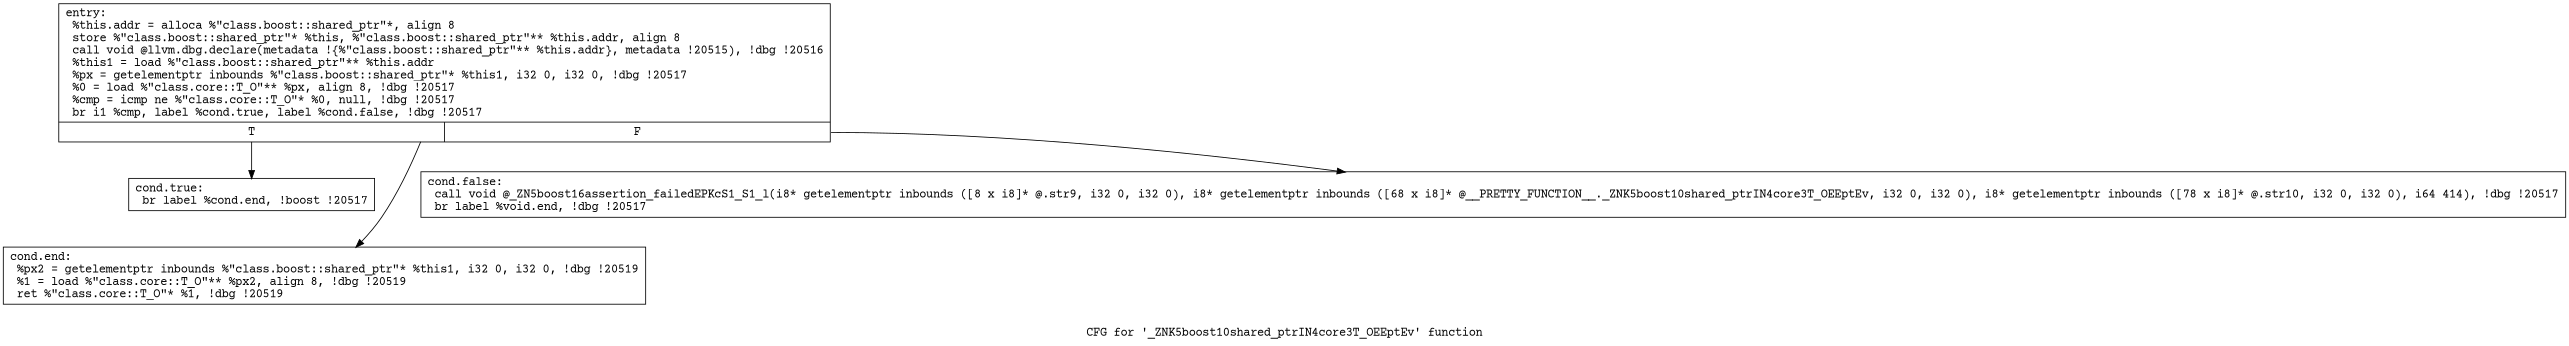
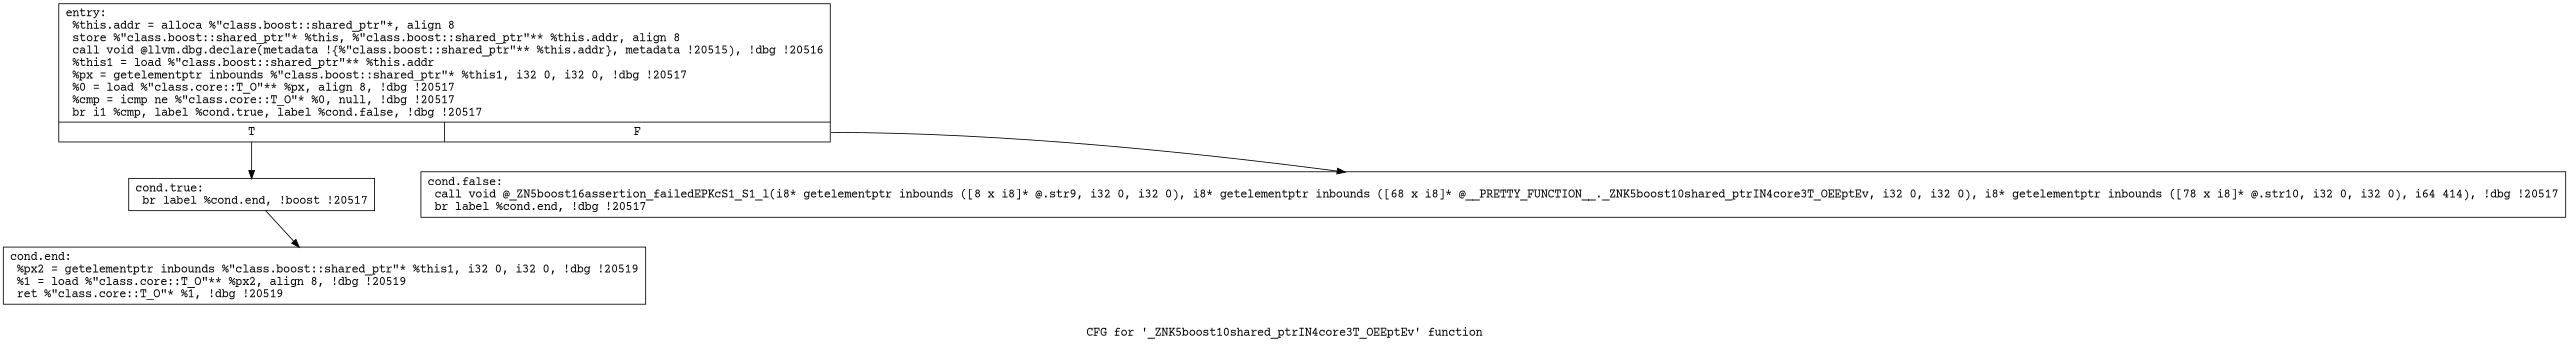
  digraph {
    fontname="Courier Prime"
    label="CFG for '_ZNK5boost10shared_ptrIN4core3T_OEEptEv' function"
    node [fontname="Courier Prime" shape=record]
    edge [fontname="Courier Prime"]
    n1 [label="{entry:\l  %this.addr = alloca %\"class.boost::shared_ptr\"*, align 8\l  store %\"class.boost::shared_ptr\"* %this, %\"class.boost::shared_ptr\"** %this.addr, align 8\l  call void @llvm.dbg.declare(metadata !\{%\"class.boost::shared_ptr\"** %this.addr\}, metadata !20515), !dbg !20516\l  %this1 = load %\"class.boost::shared_ptr\"** %this.addr\l  %px = getelementptr inbounds %\"class.boost::shared_ptr\"* %this1, i32 0, i32 0, !dbg !20517\l  %0 = load %\"class.core::T_O\"** %px, align 8, !dbg !20517\l  %cmp = icmp ne %\"class.core::T_O\"* %0, null, !dbg !20517\l  br i1 %cmp, label %cond.true, label %cond.false, !dbg !20517\l|{<s0>T|<s1>F}}"]
    n2 [label="{cond.true:                                        \l  br label %cond.end, !boost !20517\l}"]
-   n3 [label="{cond.false:                                       \l  call void @_ZN5boost16assertion_failedEPKcS1_S1_l(i8* getelementptr inbounds ([8 x i8]* @.str9, i32 0, i32 0), i8* getelementptr inbounds ([68 x i8]* @__PRETTY_FUNCTION__._ZNK5boost10shared_ptrIN4core3T_OEEptEv, i32 0, i32 0), i8* getelementptr inbounds ([78 x i8]* @.str10, i32 0, i32 0), i64 414), !dbg !20517\l  br label %void.end, !dbg !20517\l}"]
+   n3 [label="{cond.false:                                       \l  call void @_ZN5boost16assertion_failedEPKcS1_S1_l(i8* getelementptr inbounds ([8 x i8]* @.str9, i32 0, i32 0), i8* getelementptr inbounds ([68 x i8]* @__PRETTY_FUNCTION__._ZNK5boost10shared_ptrIN4core3T_OEEptEv, i32 0, i32 0), i8* getelementptr inbounds ([78 x i8]* @.str10, i32 0, i32 0), i64 414), !dbg !20517\l  br label %cond.end, !dbg !20517\l}"]
    n4 [label="{cond.end:                                         \l  %px2 = getelementptr inbounds %\"class.boost::shared_ptr\"* %this1, i32 0, i32 0, !dbg !20519\l  %1 = load %\"class.core::T_O\"** %px2, align 8, !dbg !20519\l  ret %\"class.core::T_O\"* %1, !dbg !20519\l}"]
    n1 -> n2 [tailport=s0]
    n1 -> n3 [tailport=s1]
-   n1 -> n4
+   n2 -> n4
  }
